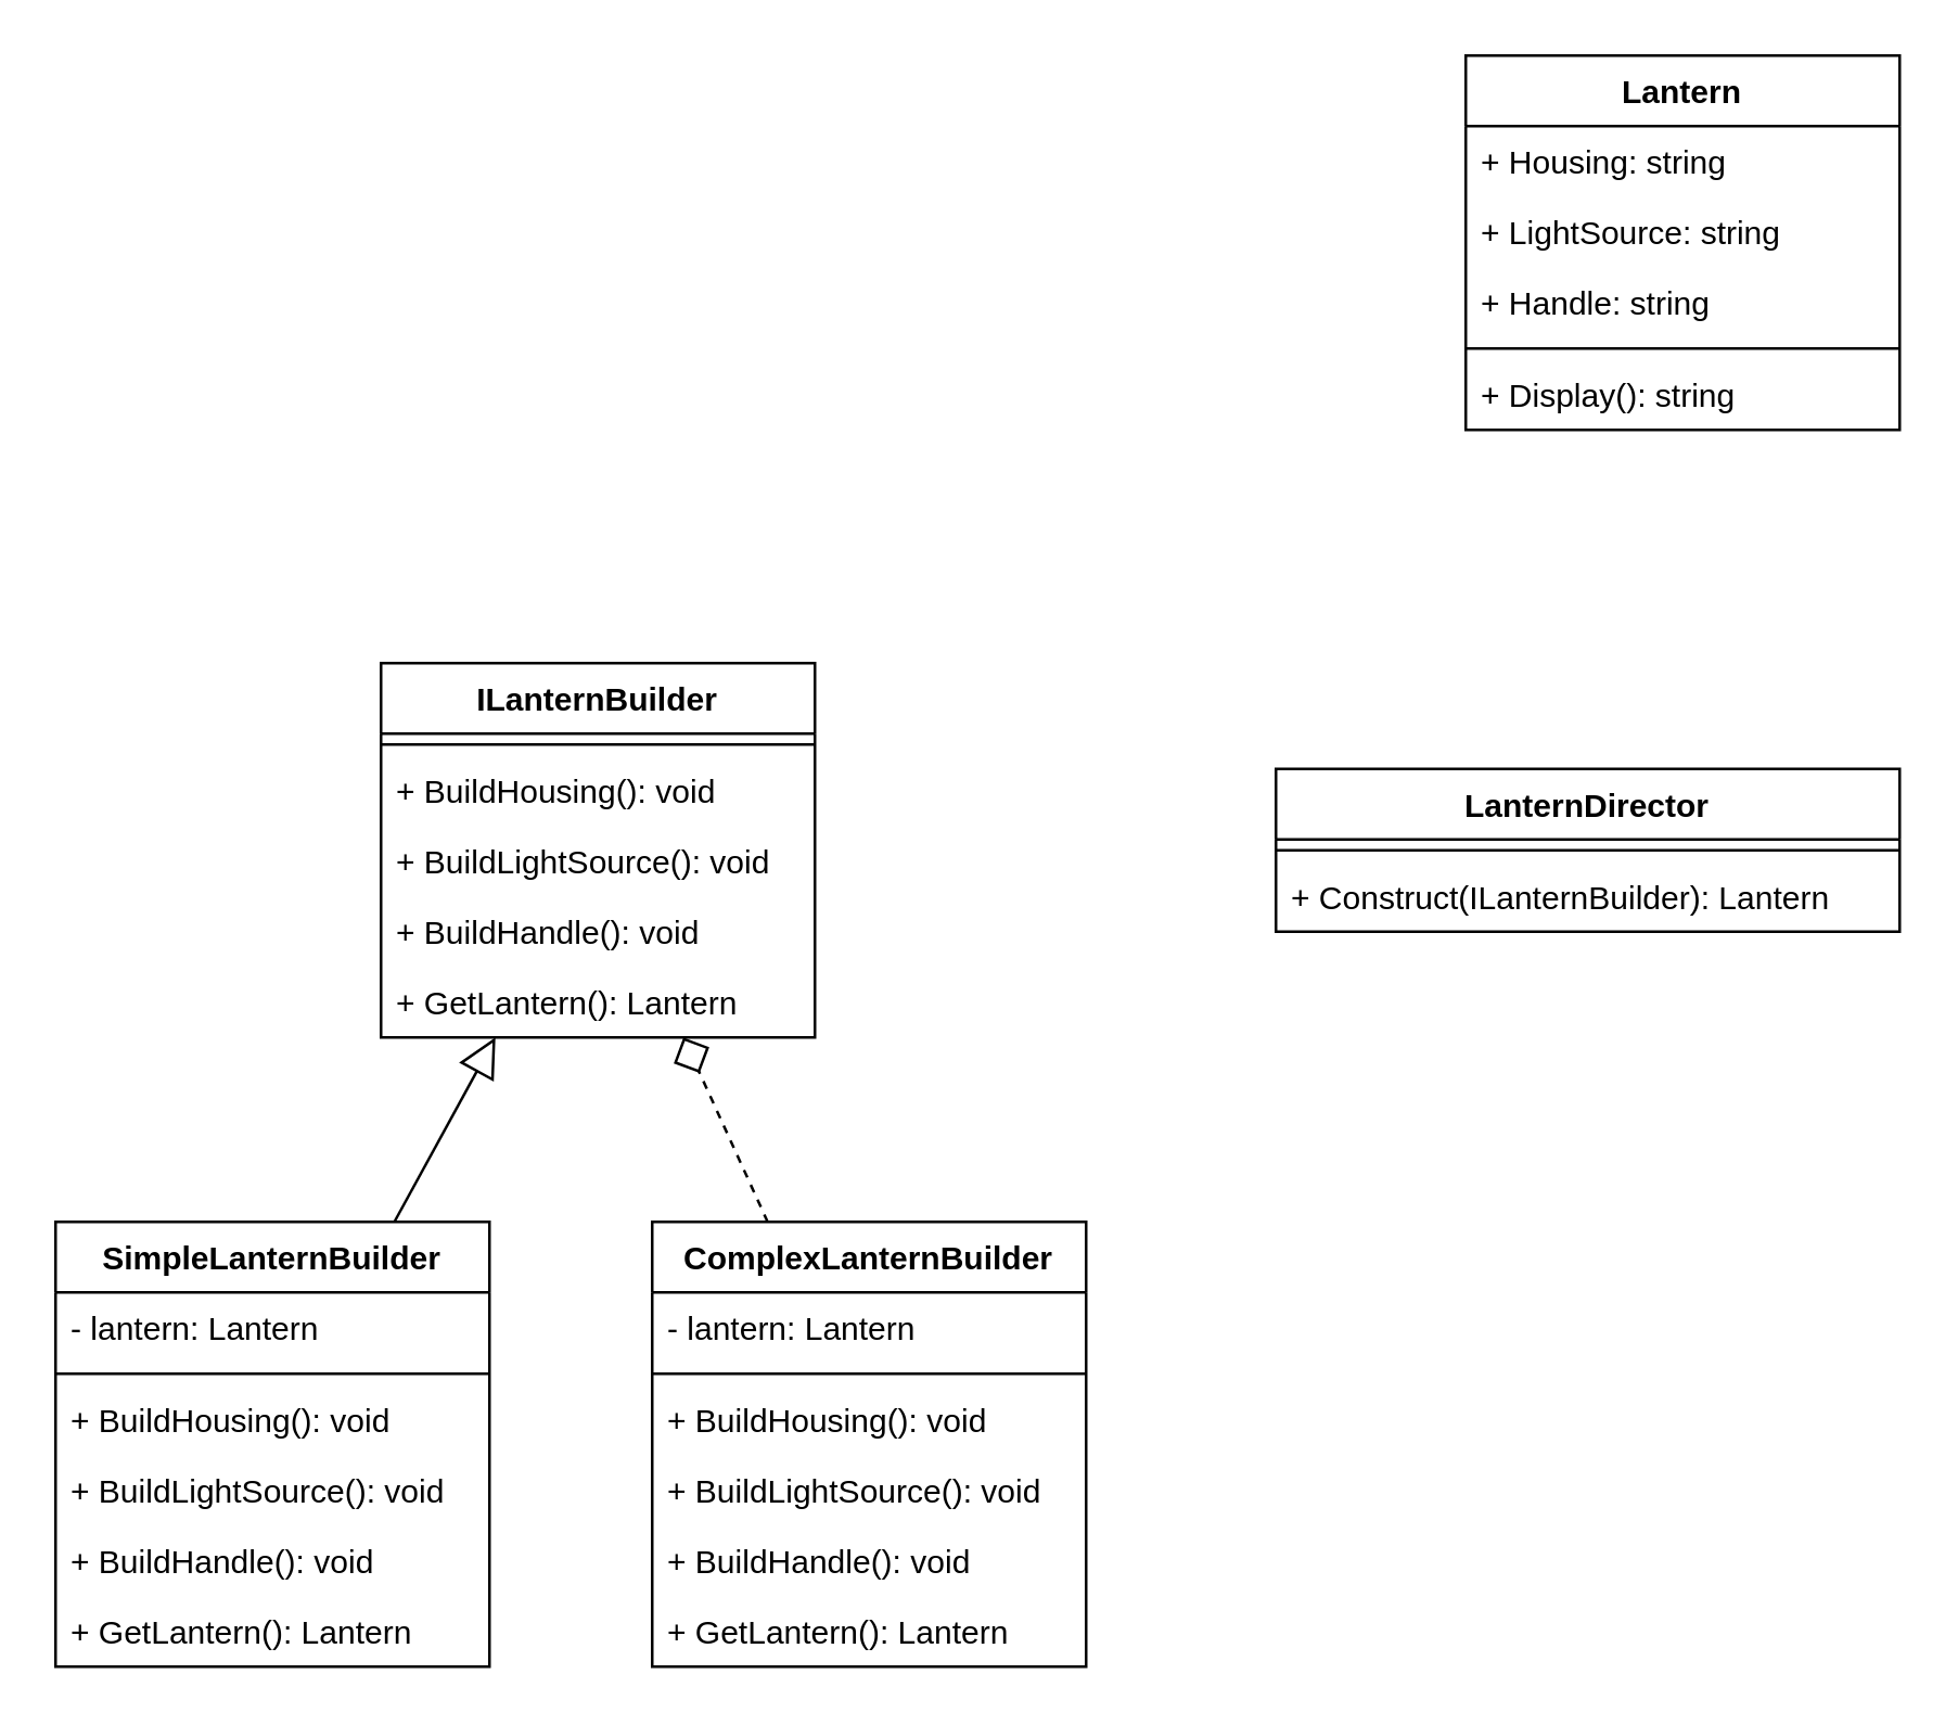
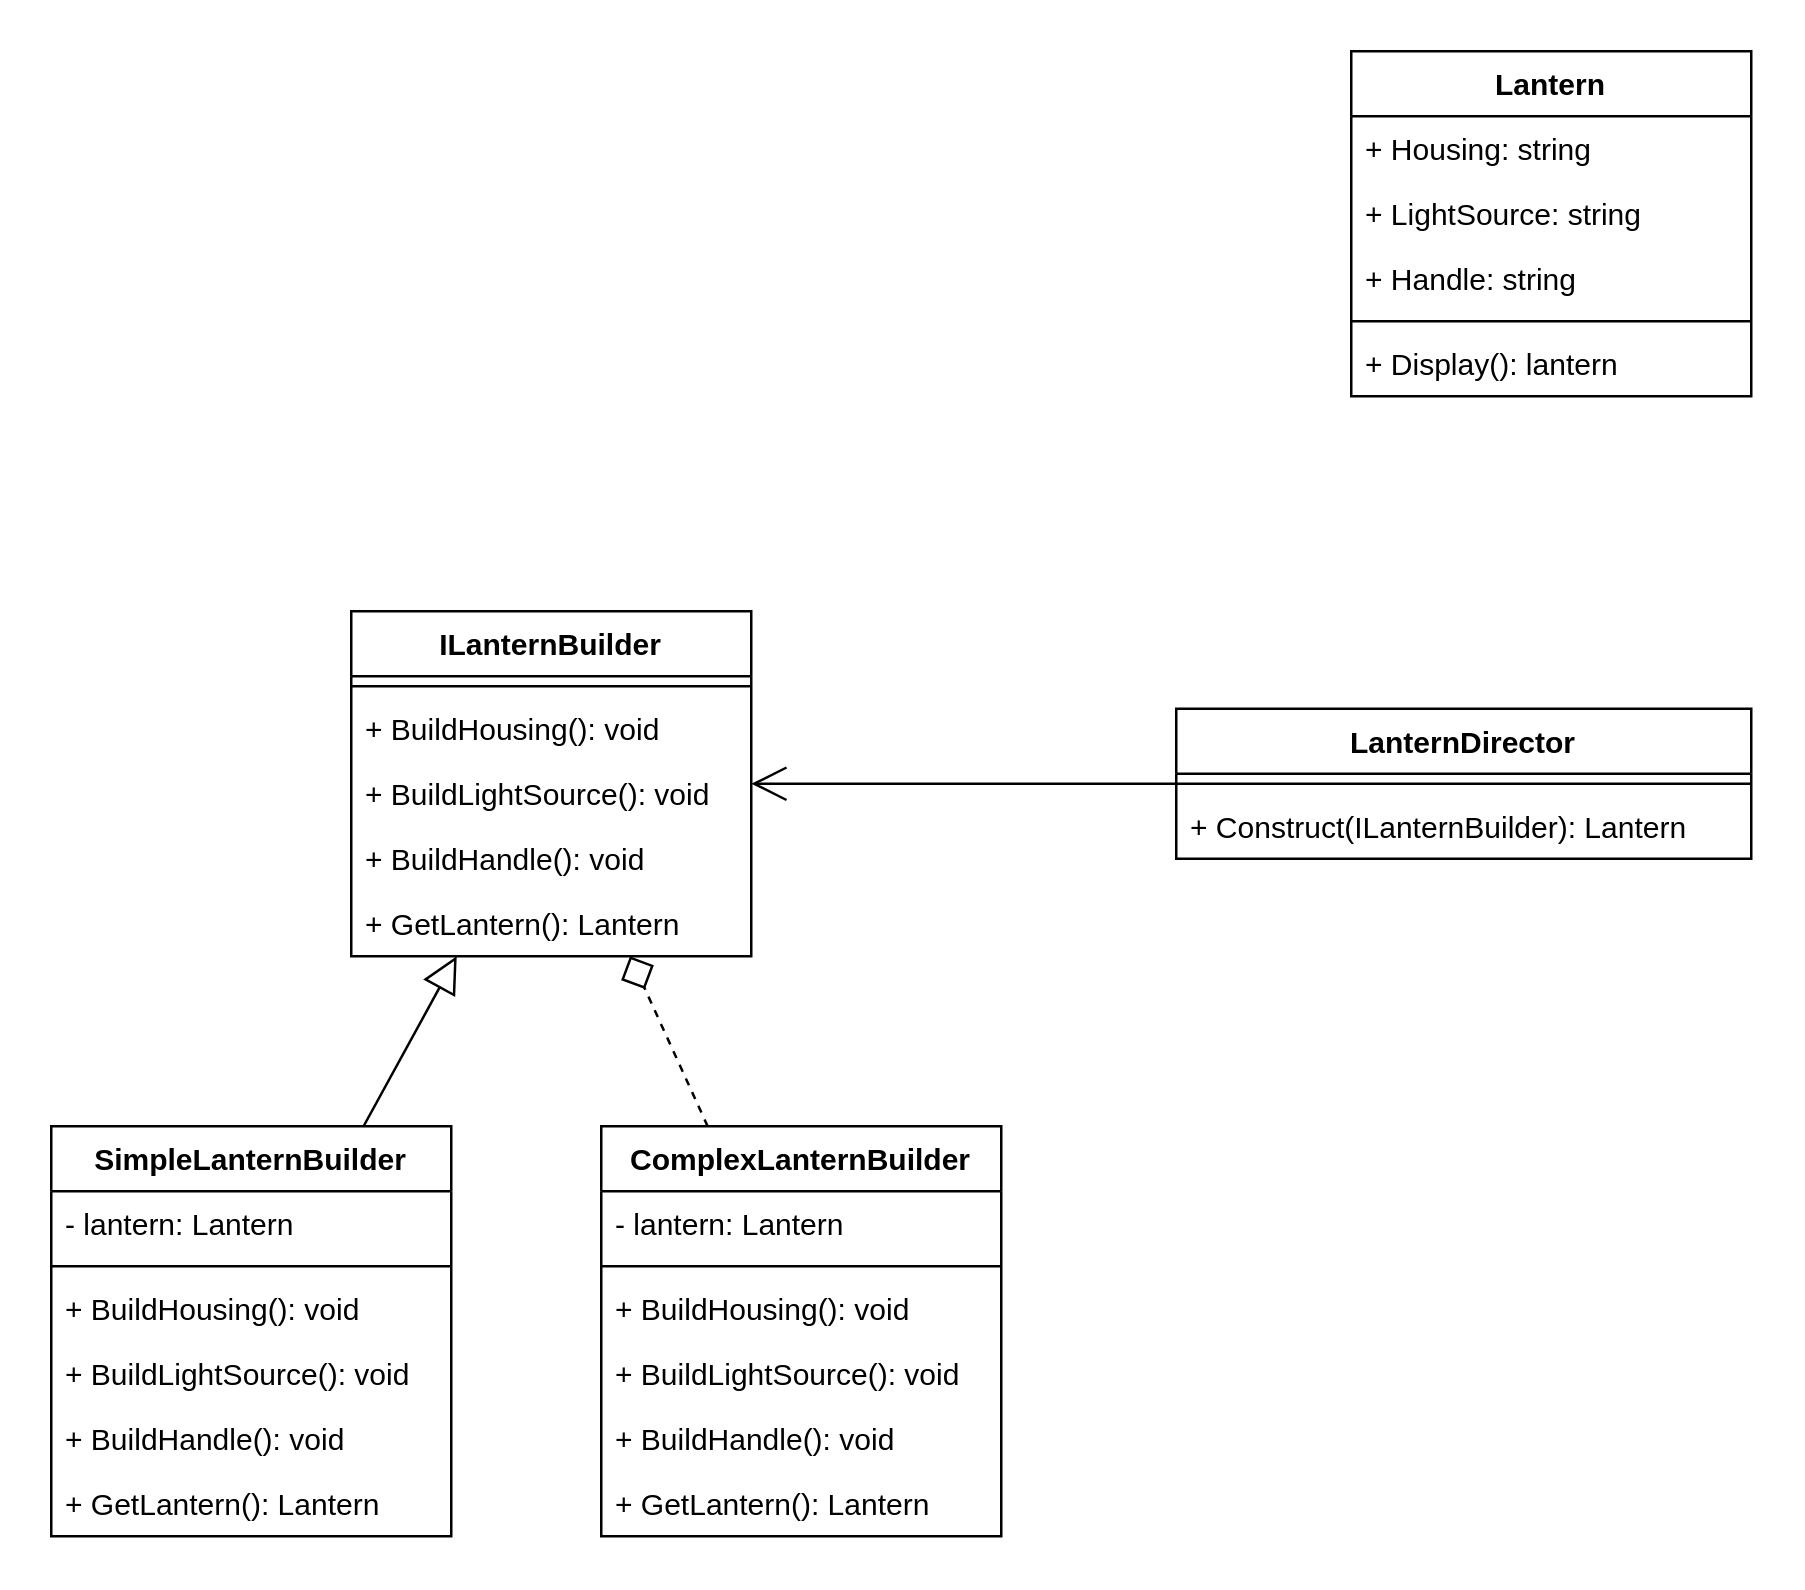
  <mxCell id="0" />
  <mxCell id="1" parent="0" />
  <mxCell id="2" value="LanternDirector" style="swimlane;fontStyle=1;align=center;verticalAlign=top;childLayout=stackLayout;horizontal=1;startSize=26;horizontalStack=0;resizeParent=1;resizeParentMax=0;resizeLast=0;collapsible=1;marginBottom=0;whiteSpace=wrap;html=1;" vertex="1" parent="1"><mxGeometry x="470" y="283" width="230" height="60" as="geometry" /></mxCell>
  <mxCell id="3" value="" style="line;strokeWidth=1;fillColor=none;align=left;verticalAlign=middle;spacingTop=-1;spacingLeft=3;spacingRight=3;rotatable=0;labelPosition=right;points=[];portConstraint=eastwest;strokeColor=inherit;" vertex="1" parent="2"><mxGeometry y="26" width="230" height="8" as="geometry" /></mxCell>
  <mxCell id="4" value="+ Construct(ILanternBuilder): Lantern" style="text;strokeColor=none;fillColor=none;align=left;verticalAlign=top;spacingLeft=4;spacingRight=4;overflow=hidden;rotatable=0;points=[[0,0.5],[1,0.5]];portConstraint=eastwest;whiteSpace=wrap;html=1;" vertex="1" parent="2"><mxGeometry y="34" width="230" height="26" as="geometry" /></mxCell>
  <mxCell id="5" value="ILanternBuilder" style="swimlane;fontStyle=1;align=center;verticalAlign=top;childLayout=stackLayout;horizontal=1;startSize=26;horizontalStack=0;resizeParent=1;resizeParentMax=0;resizeLast=0;collapsible=1;marginBottom=0;whiteSpace=wrap;html=1;" vertex="1" parent="1"><mxGeometry x="140" y="244" width="160" height="138" as="geometry" /></mxCell>
  <mxCell id="6" value="" style="line;strokeWidth=1;fillColor=none;align=left;verticalAlign=middle;spacingTop=-1;spacingLeft=3;spacingRight=3;rotatable=0;labelPosition=right;points=[];portConstraint=eastwest;strokeColor=inherit;" vertex="1" parent="5"><mxGeometry y="26" width="160" height="8" as="geometry" /></mxCell>
  <mxCell id="7" value="+ BuildHousing(): void" style="text;strokeColor=none;fillColor=none;align=left;verticalAlign=top;spacingLeft=4;spacingRight=4;overflow=hidden;rotatable=0;points=[[0,0.5],[1,0.5]];portConstraint=eastwest;whiteSpace=wrap;html=1;" vertex="1" parent="5"><mxGeometry y="34" width="160" height="26" as="geometry" /></mxCell>
  <mxCell id="8" value="+ BuildLightSource(): void" style="text;strokeColor=none;fillColor=none;align=left;verticalAlign=top;spacingLeft=4;spacingRight=4;overflow=hidden;rotatable=0;points=[[0,0.5],[1,0.5]];portConstraint=eastwest;whiteSpace=wrap;html=1;" vertex="1" parent="5"><mxGeometry y="60" width="160" height="26" as="geometry" /></mxCell>
  <mxCell id="9" value="+ BuildHandle(): void" style="text;strokeColor=none;fillColor=none;align=left;verticalAlign=top;spacingLeft=4;spacingRight=4;overflow=hidden;rotatable=0;points=[[0,0.5],[1,0.5]];portConstraint=eastwest;whiteSpace=wrap;html=1;" vertex="1" parent="5"><mxGeometry y="86" width="160" height="26" as="geometry" /></mxCell>
  <mxCell id="10" value="+ GetLantern(): Lantern" style="text;strokeColor=none;fillColor=none;align=left;verticalAlign=top;spacingLeft=4;spacingRight=4;overflow=hidden;rotatable=0;points=[[0,0.5],[1,0.5]];portConstraint=eastwest;whiteSpace=wrap;html=1;" vertex="1" parent="5"><mxGeometry y="112" width="160" height="26" as="geometry" /></mxCell>
+ <mxCell id="11" value="" style="endArrow=open;endSize=12;html=1;rounded=0;" edge="1" parent="1" source="2" target="5"><mxGeometry x="-0.294" y="-73" width="160" relative="1" as="geometry"><mxPoint x="350" y="390" as="sourcePoint" /><mxPoint x="510" y="390" as="targetPoint" /><mxPoint as="offset" /></mxGeometry></mxCell>
  <mxCell id="12" value="Lantern" style="swimlane;fontStyle=1;align=center;verticalAlign=top;childLayout=stackLayout;horizontal=1;startSize=26;horizontalStack=0;resizeParent=1;resizeParentMax=0;resizeLast=0;collapsible=1;marginBottom=0;whiteSpace=wrap;html=1;" vertex="1" parent="1"><mxGeometry x="540" y="20" width="160" height="138" as="geometry" /></mxCell>
  <mxCell id="13" value="+ Housing: string" style="text;strokeColor=none;fillColor=none;align=left;verticalAlign=top;spacingLeft=4;spacingRight=4;overflow=hidden;rotatable=0;points=[[0,0.5],[1,0.5]];portConstraint=eastwest;whiteSpace=wrap;html=1;" vertex="1" parent="12"><mxGeometry y="26" width="160" height="26" as="geometry" /></mxCell>
  <mxCell id="14" value="+ LightSource: string" style="text;strokeColor=none;fillColor=none;align=left;verticalAlign=top;spacingLeft=4;spacingRight=4;overflow=hidden;rotatable=0;points=[[0,0.5],[1,0.5]];portConstraint=eastwest;whiteSpace=wrap;html=1;" vertex="1" parent="12"><mxGeometry y="52" width="160" height="26" as="geometry" /></mxCell>
  <mxCell id="15" value="+ Handle: string" style="text;strokeColor=none;fillColor=none;align=left;verticalAlign=top;spacingLeft=4;spacingRight=4;overflow=hidden;rotatable=0;points=[[0,0.5],[1,0.5]];portConstraint=eastwest;whiteSpace=wrap;html=1;" vertex="1" parent="12"><mxGeometry y="78" width="160" height="26" as="geometry" /></mxCell>
  <mxCell id="16" value="" style="line;strokeWidth=1;fillColor=none;align=left;verticalAlign=middle;spacingTop=-1;spacingLeft=3;spacingRight=3;rotatable=0;labelPosition=right;points=[];portConstraint=eastwest;strokeColor=inherit;" vertex="1" parent="12"><mxGeometry y="104" width="160" height="8" as="geometry" /></mxCell>
- <mxCell id="17" value="+ Display(): string" style="text;strokeColor=none;fillColor=none;align=left;verticalAlign=top;spacingLeft=4;spacingRight=4;overflow=hidden;rotatable=0;points=[[0,0.5],[1,0.5]];portConstraint=eastwest;whiteSpace=wrap;html=1;" vertex="1" parent="12"><mxGeometry y="112" width="160" height="26" as="geometry" /></mxCell>
+ <mxCell id="17" value="+ Display(): lantern" style="text;strokeColor=none;fillColor=none;align=left;verticalAlign=top;spacingLeft=4;spacingRight=4;overflow=hidden;rotatable=0;points=[[0,0.5],[1,0.5]];portConstraint=eastwest;whiteSpace=wrap;html=1;" vertex="1" parent="12"><mxGeometry y="112" width="160" height="26" as="geometry" /></mxCell>
  <mxCell id="18" value="SimpleLanternBuilder" style="swimlane;fontStyle=1;align=center;verticalAlign=top;childLayout=stackLayout;horizontal=1;startSize=26;horizontalStack=0;resizeParent=1;resizeParentMax=0;resizeLast=0;collapsible=1;marginBottom=0;whiteSpace=wrap;html=1;" vertex="1" parent="1"><mxGeometry x="20" y="450" width="160" height="164" as="geometry" /></mxCell>
  <mxCell id="19" value="- lantern: Lantern" style="text;strokeColor=none;fillColor=none;align=left;verticalAlign=top;spacingLeft=4;spacingRight=4;overflow=hidden;rotatable=0;points=[[0,0.5],[1,0.5]];portConstraint=eastwest;whiteSpace=wrap;html=1;" vertex="1" parent="18"><mxGeometry y="26" width="160" height="26" as="geometry" /></mxCell>
  <mxCell id="20" value="" style="line;strokeWidth=1;fillColor=none;align=left;verticalAlign=middle;spacingTop=-1;spacingLeft=3;spacingRight=3;rotatable=0;labelPosition=right;points=[];portConstraint=eastwest;strokeColor=inherit;" vertex="1" parent="18"><mxGeometry y="52" width="160" height="8" as="geometry" /></mxCell>
  <mxCell id="21" value="+ BuildHousing(): void" style="text;strokeColor=none;fillColor=none;align=left;verticalAlign=top;spacingLeft=4;spacingRight=4;overflow=hidden;rotatable=0;points=[[0,0.5],[1,0.5]];portConstraint=eastwest;whiteSpace=wrap;html=1;" vertex="1" parent="18"><mxGeometry y="60" width="160" height="26" as="geometry" /></mxCell>
  <mxCell id="22" value="+ BuildLightSource(): void" style="text;strokeColor=none;fillColor=none;align=left;verticalAlign=top;spacingLeft=4;spacingRight=4;overflow=hidden;rotatable=0;points=[[0,0.5],[1,0.5]];portConstraint=eastwest;whiteSpace=wrap;html=1;" vertex="1" parent="18"><mxGeometry y="86" width="160" height="26" as="geometry" /></mxCell>
  <mxCell id="23" value="+ BuildHandle(): void" style="text;strokeColor=none;fillColor=none;align=left;verticalAlign=top;spacingLeft=4;spacingRight=4;overflow=hidden;rotatable=0;points=[[0,0.5],[1,0.5]];portConstraint=eastwest;whiteSpace=wrap;html=1;" vertex="1" parent="18"><mxGeometry y="112" width="160" height="26" as="geometry" /></mxCell>
  <mxCell id="24" value="+ GetLantern(): Lantern" style="text;strokeColor=none;fillColor=none;align=left;verticalAlign=top;spacingLeft=4;spacingRight=4;overflow=hidden;rotatable=0;points=[[0,0.5],[1,0.5]];portConstraint=eastwest;whiteSpace=wrap;html=1;" vertex="1" parent="18"><mxGeometry y="138" width="160" height="26" as="geometry" /></mxCell>
  <mxCell id="25" value="" style="endArrow=block;dashed=0;endFill=0;endSize=12;html=1;rounded=0;" edge="1" parent="1" source="18" target="5"><mxGeometry width="160" relative="1" as="geometry"><mxPoint x="200" y="660" as="sourcePoint" /><mxPoint x="360" y="660" as="targetPoint" /></mxGeometry></mxCell>
  <mxCell id="26" value="ComplexLanternBuilder" style="swimlane;fontStyle=1;align=center;verticalAlign=top;childLayout=stackLayout;horizontal=1;startSize=26;horizontalStack=0;resizeParent=1;resizeParentMax=0;resizeLast=0;collapsible=1;marginBottom=0;whiteSpace=wrap;html=1;" vertex="1" parent="1"><mxGeometry x="240" y="450" width="160" height="164" as="geometry" /></mxCell>
  <mxCell id="27" value="- lantern: Lantern" style="text;strokeColor=none;fillColor=none;align=left;verticalAlign=top;spacingLeft=4;spacingRight=4;overflow=hidden;rotatable=0;points=[[0,0.5],[1,0.5]];portConstraint=eastwest;whiteSpace=wrap;html=1;" vertex="1" parent="26"><mxGeometry y="26" width="160" height="26" as="geometry" /></mxCell>
  <mxCell id="28" value="" style="line;strokeWidth=1;fillColor=none;align=left;verticalAlign=middle;spacingTop=-1;spacingLeft=3;spacingRight=3;rotatable=0;labelPosition=right;points=[];portConstraint=eastwest;strokeColor=inherit;" vertex="1" parent="26"><mxGeometry y="52" width="160" height="8" as="geometry" /></mxCell>
  <mxCell id="29" value="+ BuildHousing(): void" style="text;strokeColor=none;fillColor=none;align=left;verticalAlign=top;spacingLeft=4;spacingRight=4;overflow=hidden;rotatable=0;points=[[0,0.5],[1,0.5]];portConstraint=eastwest;whiteSpace=wrap;html=1;" vertex="1" parent="26"><mxGeometry y="60" width="160" height="26" as="geometry" /></mxCell>
  <mxCell id="30" value="+ BuildLightSource(): void" style="text;strokeColor=none;fillColor=none;align=left;verticalAlign=top;spacingLeft=4;spacingRight=4;overflow=hidden;rotatable=0;points=[[0,0.5],[1,0.5]];portConstraint=eastwest;whiteSpace=wrap;html=1;" vertex="1" parent="26"><mxGeometry y="86" width="160" height="26" as="geometry" /></mxCell>
  <mxCell id="31" value="+ BuildHandle(): void" style="text;strokeColor=none;fillColor=none;align=left;verticalAlign=top;spacingLeft=4;spacingRight=4;overflow=hidden;rotatable=0;points=[[0,0.5],[1,0.5]];portConstraint=eastwest;whiteSpace=wrap;html=1;" vertex="1" parent="26"><mxGeometry y="112" width="160" height="26" as="geometry" /></mxCell>
  <mxCell id="32" value="+ GetLantern(): Lantern" style="text;strokeColor=none;fillColor=none;align=left;verticalAlign=top;spacingLeft=4;spacingRight=4;overflow=hidden;rotatable=0;points=[[0,0.5],[1,0.5]];portConstraint=eastwest;whiteSpace=wrap;html=1;" vertex="1" parent="26"><mxGeometry y="138" width="160" height="26" as="geometry" /></mxCell>
  <mxCell id="33" value="" style="endArrow=diamond;dashed=1;endFill=0;endSize=12;html=1;rounded=0;" edge="1" parent="1" source="26" target="5"><mxGeometry width="160" relative="1" as="geometry"><mxPoint x="155" y="460" as="sourcePoint" /><mxPoint x="192" y="392" as="targetPoint" /></mxGeometry></mxCell>
